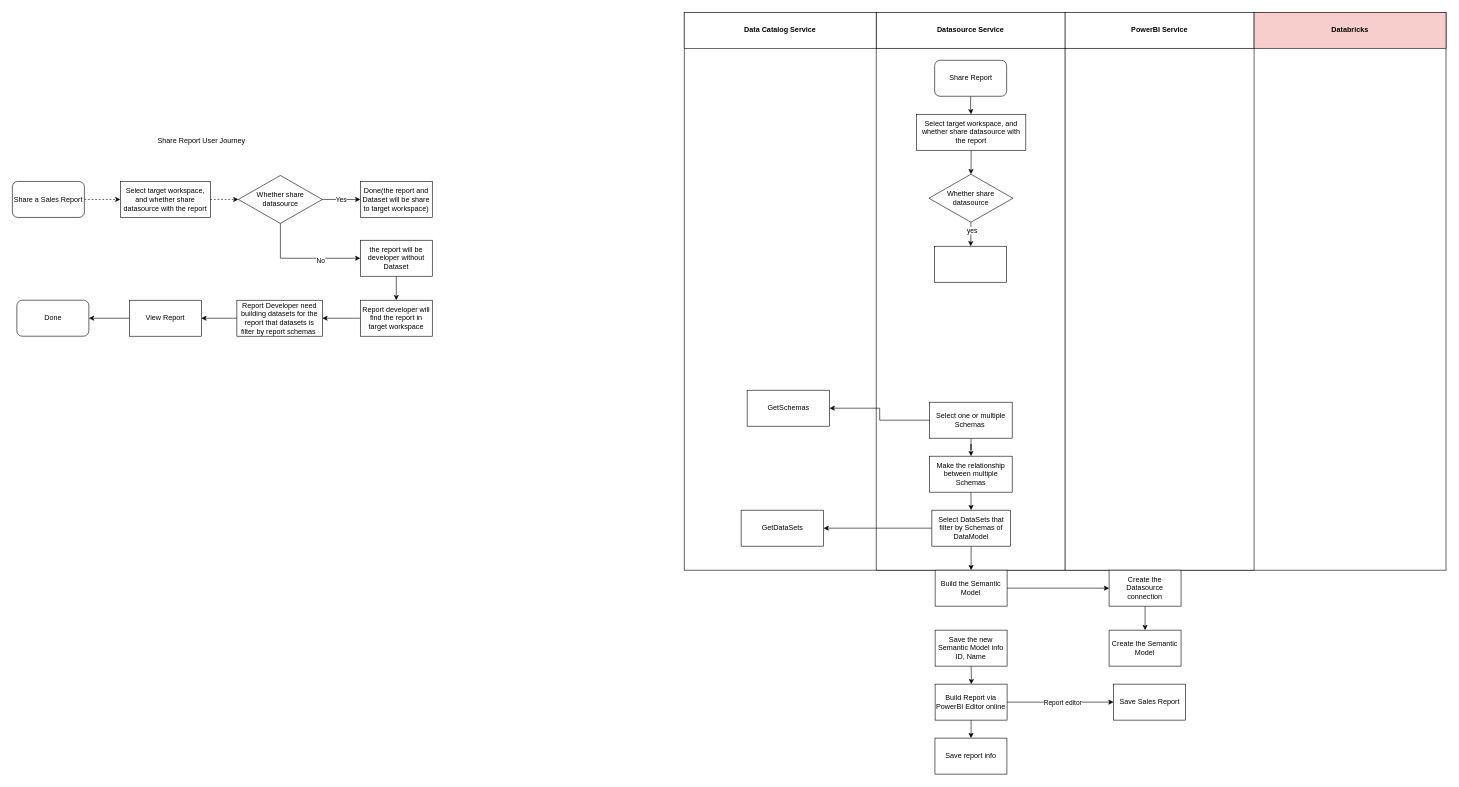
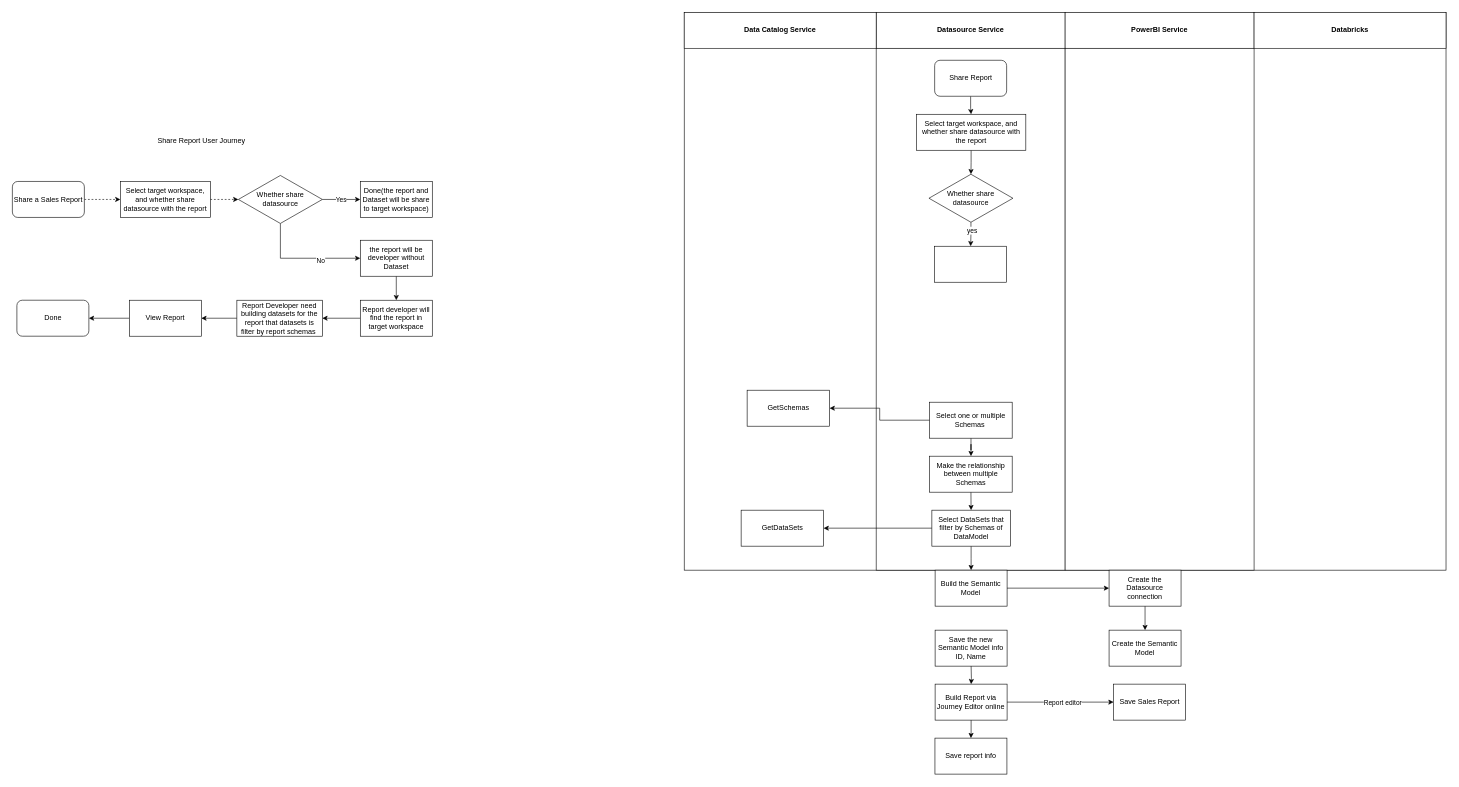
  <mxCell id="0" />
  <mxCell id="1" parent="0" />
  <mxCell id="2" value="" style="rounded=0;whiteSpace=wrap;html=1;" vertex="1" parent="1"><mxGeometry x="1140" y="20" width="1270" height="930" as="geometry" /></mxCell>
  <mxCell id="3" value="Datasource Service" style="rounded=0;whiteSpace=wrap;html=1;fontStyle=1" vertex="1" parent="1"><mxGeometry x="1460" y="20" width="315" height="60" as="geometry" /></mxCell>
  <mxCell id="4" value="PowerBI Service" style="rounded=0;whiteSpace=wrap;html=1;fontStyle=1" vertex="1" parent="1"><mxGeometry x="1775" y="20" width="315" height="60" as="geometry" /></mxCell>
  <mxCell id="5" value="" style="rounded=0;whiteSpace=wrap;html=1;" vertex="1" parent="1"><mxGeometry x="1460" y="80" width="315" height="870" as="geometry" /></mxCell>
  <mxCell id="6" style="edgeStyle=orthogonalEdgeStyle;rounded=0;orthogonalLoop=1;jettySize=auto;html=1;entryX=1;entryY=0.5;entryDx=0;entryDy=0;" edge="1" parent="1" source="8" target="10"><mxGeometry relative="1" as="geometry" /></mxCell>
  <mxCell id="7" style="edgeStyle=orthogonalEdgeStyle;rounded=0;orthogonalLoop=1;jettySize=auto;html=1;" edge="1" parent="1" source="8" target="15"><mxGeometry relative="1" as="geometry" /></mxCell>
  <mxCell id="8" value="Select one or multiple Schemas&amp;nbsp;" style="whiteSpace=wrap;html=1;rounded=0;" vertex="1" parent="1"><mxGeometry x="1549.25" y="670" width="137.5" height="60" as="geometry" /></mxCell>
  <mxCell id="9" value="Data Catalog Service" style="rounded=0;whiteSpace=wrap;html=1;fontStyle=1" vertex="1" parent="1"><mxGeometry x="1140" y="20" width="320" height="60" as="geometry" /></mxCell>
  <mxCell id="10" value="GetSchemas" style="whiteSpace=wrap;html=1;rounded=0;" vertex="1" parent="1"><mxGeometry x="1244.88" y="650" width="137.5" height="60" as="geometry" /></mxCell>
  <mxCell id="11" value="GetDataSets" style="whiteSpace=wrap;html=1;rounded=0;" vertex="1" parent="1"><mxGeometry x="1234.88" y="850" width="137.5" height="60" as="geometry" /></mxCell>
  <mxCell id="12" style="edgeStyle=orthogonalEdgeStyle;rounded=0;orthogonalLoop=1;jettySize=auto;html=1;entryX=0.5;entryY=0;entryDx=0;entryDy=0;" edge="1" parent="1" source="13" target="20"><mxGeometry relative="1" as="geometry" /></mxCell>
  <mxCell id="13" value="Share Report" style="rounded=1;whiteSpace=wrap;html=1;" vertex="1" parent="1"><mxGeometry x="1557.5" y="100" width="120" height="60" as="geometry" /></mxCell>
  <mxCell id="14" style="edgeStyle=orthogonalEdgeStyle;rounded=0;orthogonalLoop=1;jettySize=auto;html=1;exitX=0.5;exitY=1;exitDx=0;exitDy=0;entryX=0.5;entryY=0;entryDx=0;entryDy=0;" edge="1" parent="1" source="15" target="18"><mxGeometry relative="1" as="geometry" /></mxCell>
  <mxCell id="15" value="Make the relationship between multiple Schemas" style="whiteSpace=wrap;html=1;rounded=0;" vertex="1" parent="1"><mxGeometry x="1549.25" y="760" width="137.5" height="60" as="geometry" /></mxCell>
  <mxCell id="16" style="edgeStyle=orthogonalEdgeStyle;rounded=0;orthogonalLoop=1;jettySize=auto;html=1;entryX=1;entryY=0.5;entryDx=0;entryDy=0;" edge="1" parent="1" source="18" target="11"><mxGeometry relative="1" as="geometry" /></mxCell>
  <mxCell id="17" value="" style="edgeStyle=orthogonalEdgeStyle;rounded=0;orthogonalLoop=1;jettySize=auto;html=1;" edge="1" parent="1" source="18" target="22"><mxGeometry relative="1" as="geometry" /></mxCell>
  <mxCell id="18" value="Select DataSets that filter by Schemas of DataModel" style="whiteSpace=wrap;html=1;rounded=0;" vertex="1" parent="1"><mxGeometry x="1552.88" y="850" width="130.75" height="60" as="geometry" /></mxCell>
  <mxCell id="19" value="" style="edgeStyle=orthogonalEdgeStyle;rounded=0;orthogonalLoop=1;jettySize=auto;html=1;" edge="1" parent="1" source="20" target="38"><mxGeometry relative="1" as="geometry" /></mxCell>
  <mxCell id="20" value="Select target workspace, and whether share datasource with the report" style="rounded=0;whiteSpace=wrap;html=1;" vertex="1" parent="1"><mxGeometry x="1527.01" y="190" width="182.5" height="60" as="geometry" /></mxCell>
- <mxCell id="21" value="Build Report via PowerBI Editor online" style="whiteSpace=wrap;html=1;rounded=0;" vertex="1" parent="1"><mxGeometry x="1558.255" y="1140" width="120" height="60" as="geometry" /></mxCell>
+ <mxCell id="21" value="Build Report via Journey Editor online" style="whiteSpace=wrap;html=1;rounded=0;" vertex="1" parent="1"><mxGeometry x="1558.255" y="1140" width="120" height="60" as="geometry" /></mxCell>
  <mxCell id="22" value="Build the Semantic Model" style="whiteSpace=wrap;html=1;rounded=0;" vertex="1" parent="1"><mxGeometry x="1558.255" y="950" width="120" height="60" as="geometry" /></mxCell>
  <mxCell id="23" value="Save the new Semantic Model info ID, Name" style="whiteSpace=wrap;html=1;rounded=0;" vertex="1" parent="1"><mxGeometry x="1558.26" y="1050" width="120" height="60" as="geometry" /></mxCell>
  <mxCell id="24" value="Save report info" style="whiteSpace=wrap;html=1;rounded=0;" vertex="1" parent="1"><mxGeometry x="1558" y="1230" width="120" height="60" as="geometry" /></mxCell>
  <mxCell id="25" value="" style="rounded=0;whiteSpace=wrap;html=1;" vertex="1" parent="1"><mxGeometry x="1775" y="80" width="315" height="870" as="geometry" /></mxCell>
- <mxCell id="26" value="Databricks" style="rounded=0;whiteSpace=wrap;html=1;fontStyle=1;fillColor=#f8cecc;" vertex="1" parent="1"><mxGeometry x="2090" y="20" width="320" height="60" as="geometry" /></mxCell>
+ <mxCell id="26" value="Databricks" style="rounded=0;whiteSpace=wrap;html=1;fontStyle=1" vertex="1" parent="1"><mxGeometry x="2090" y="20" width="320" height="60" as="geometry" /></mxCell>
  <mxCell id="27" value="Save Sales Report" style="whiteSpace=wrap;html=1;rounded=0;" vertex="1" parent="1"><mxGeometry x="1855.75" y="1140" width="120" height="60" as="geometry" /></mxCell>
  <mxCell id="28" value="" style="edgeStyle=orthogonalEdgeStyle;rounded=0;orthogonalLoop=1;jettySize=auto;html=1;" edge="1" parent="1" source="29" target="30"><mxGeometry relative="1" as="geometry" /></mxCell>
  <mxCell id="29" value="Create the Datasource connection" style="whiteSpace=wrap;html=1;rounded=0;" vertex="1" parent="1"><mxGeometry x="1848.265" y="950" width="120" height="60" as="geometry" /></mxCell>
  <mxCell id="30" value="Create the Semantic Model" style="whiteSpace=wrap;html=1;rounded=0;" vertex="1" parent="1"><mxGeometry x="1848.265" y="1050" width="120" height="60" as="geometry" /></mxCell>
  <mxCell id="31" value="" style="edgeStyle=orthogonalEdgeStyle;rounded=0;orthogonalLoop=1;jettySize=auto;html=1;exitX=1;exitY=0.5;exitDx=0;exitDy=0;entryX=0;entryY=0.5;entryDx=0;entryDy=0;entryPerimeter=0;" edge="1" parent="1" source="21" target="27"><mxGeometry relative="1" as="geometry"><mxPoint x="1700" y="1170" as="sourcePoint" /><mxPoint x="1845.75" y="1169.5" as="targetPoint" /></mxGeometry></mxCell>
  <mxCell id="32" value="Report editor" style="edgeLabel;html=1;align=center;verticalAlign=middle;resizable=0;points=[];" vertex="1" connectable="0" parent="31"><mxGeometry x="-0.129" y="-2" relative="1" as="geometry"><mxPoint x="15" y="-2" as="offset" /></mxGeometry></mxCell>
  <mxCell id="33" value="" style="edgeStyle=orthogonalEdgeStyle;rounded=0;orthogonalLoop=1;jettySize=auto;html=1;" edge="1" parent="1" target="21"><mxGeometry relative="1" as="geometry"><mxPoint x="1618.3" y="1110" as="sourcePoint" /></mxGeometry></mxCell>
  <mxCell id="34" style="edgeStyle=orthogonalEdgeStyle;rounded=0;orthogonalLoop=1;jettySize=auto;html=1;" edge="1" parent="1" source="21" target="24"><mxGeometry relative="1" as="geometry" /></mxCell>
  <mxCell id="35" value="" style="edgeStyle=orthogonalEdgeStyle;rounded=0;orthogonalLoop=1;jettySize=auto;html=1;" edge="1" parent="1" source="22" target="29"><mxGeometry relative="1" as="geometry" /></mxCell>
  <mxCell id="36" value="" style="edgeStyle=orthogonalEdgeStyle;rounded=0;orthogonalLoop=1;jettySize=auto;html=1;" edge="1" parent="1" source="38" target="39"><mxGeometry relative="1" as="geometry" /></mxCell>
  <mxCell id="37" value="yes" style="edgeLabel;html=1;align=center;verticalAlign=middle;resizable=0;points=[];" vertex="1" connectable="0" parent="36"><mxGeometry x="-0.361" y="1" relative="1" as="geometry"><mxPoint as="offset" /></mxGeometry></mxCell>
  <mxCell id="38" value="Whether share datasource" style="rhombus;whiteSpace=wrap;html=1;rounded=0;" vertex="1" parent="1"><mxGeometry x="1548" y="290" width="140" height="80" as="geometry" /></mxCell>
  <mxCell id="39" value="&lt;span style=&quot;color: rgba(0, 0, 0, 0); font-family: monospace; font-size: 0px; text-align: start; text-wrap-mode: nowrap;&quot;&gt;%3CmxGraphModel%3E%3Croot%3E%3CmxCell%20id%3D%220%22%2F%3E%3CmxCell%20id%3D%221%22%20parent%3D%220%22%2F%3E%3CmxCell%20id%3D%222%22%20style%3D%22edgeStyle%3DorthogonalEdgeStyle%3Brounded%3D0%3BorthogonalLoop%3D1%3BjettySize%3Dauto%3Bhtml%3D1%3BentryX%3D0.5%3BentryY%3D0%3BentryDx%3D0%3BentryDy%3D0%3Bcurved%3D1%3Bdashed%3D1%3B%22%20edge%3D%221%22%20source%3D%223%22%20target%3D%227%22%20parent%3D%221%22%3E%3CmxGeometry%20relative%3D%221%22%20as%3D%22geometry%22%2F%3E%3C%2FmxCell%3E%3CmxCell%20id%3D%223%22%20value%3D%22Select%20one%20or%20multiple%20Schemas%26amp%3Bnbsp%3B%22%20style%3D%22whiteSpace%3Dwrap%3Bhtml%3D1%3Brounded%3D0%3B%22%20vertex%3D%221%22%20parent%3D%221%22%3E%3CmxGeometry%20x%3D%22180%22%20y%3D%22780%22%20width%3D%22137.5%22%20height%3D%2260%22%20as%3D%22geometry%22%2F%3E%3C%2FmxCell%3E%3CmxCell%20id%3D%224%22%20style%3D%22edgeStyle%3DorthogonalEdgeStyle%3Brounded%3D0%3BorthogonalLoop%3D1%3BjettySize%3Dauto%3Bhtml%3D1%3Bdashed%3D1%3B%22%20edge%3D%221%22%20source%3D%225%22%20parent%3D%221%22%3E%3CmxGeometry%20relative%3D%221%22%20as%3D%22geometry%22%3E%3CmxPoint%20x%3D%22-10%22%20y%3D%22810%22%20as%3D%22targetPoint%22%2F%3E%3C%2FmxGeometry%3E%3C%2FmxCell%3E%3CmxCell%20id%3D%225%22%20value%3D%22Build%20a%20Sales%20Report%22%20style%3D%22rounded%3D1%3BwhiteSpace%3Dwrap%3Bhtml%3D1%3B%22%20vertex%3D%221%22%20parent%3D%221%22%3E%3CmxGeometry%20x%3D%22-190%22%20y%3D%22780%22%20width%3D%22120%22%20height%3D%2260%22%20as%3D%22geometry%22%2F%3E%3C%2FmxCell%3E%3CmxCell%20id%3D%226%22%20style%3D%22edgeStyle%3DorthogonalEdgeStyle%3Brounded%3D0%3BorthogonalLoop%3D1%3BjettySize%3Dauto%3Bhtml%3D1%3BentryX%3D1%3BentryY%3D0.5%3BentryDx%3D0%3BentryDy%3D0%3BexitX%3D0.5%3BexitY%3D1%3BexitDx%3D0%3BexitDy%3D0%3Bcurved%3D1%3Bdashed%3D1%3B%22%20edge%3D%221%22%20source%3D%227%22%20target%3D%229%22%20parent%3D%221%22%3E%3CmxGeometry%20relative%3D%221%22%20as%3D%22geometry%22%2F%3E%3C%2FmxCell%3E%3CmxCell%20id%3D%227%22%20value%3D%22Make%20the%20relationship%20between%20multiple%20Schemas%22%20style%3D%22whiteSpace%3Dwrap%3Bhtml%3D1%3Brounded%3D0%3B%22%20vertex%3D%221%22%20parent%3D%221%22%3E%3CmxGeometry%20x%3D%22350%22%20y%3D%22880%22%20width%3D%22137.5%22%20height%3D%2260%22%20as%3D%22geometry%22%2F%3E%3C%2FmxCell%3E%3CmxCell%20id%3D%228%22%20style%3D%22edgeStyle%3DorthogonalEdgeStyle%3Brounded%3D0%3BorthogonalLoop%3D1%3BjettySize%3Dauto%3Bhtml%3D1%3BentryX%3D1%3BentryY%3D0.5%3BentryDx%3D0%3BentryDy%3D0%3Bdashed%3D1%3B%22%20edge%3D%221%22%20source%3D%229%22%20target%3D%2213%22%20parent%3D%221%22%3E%3CmxGeometry%20relative%3D%221%22%20as%3D%22geometry%22%2F%3E%3C%2FmxCell%3E%3CmxCell%20id%3D%229%22%20value%3D%22Select%20DataSets%20that%20filter%20by%20Schemas%20of%20DataModel%22%20style%3D%22whiteSpace%3Dwrap%3Bhtml%3D1%3Brounded%3D0%3B%22%20vertex%3D%221%22%20parent%3D%221%22%3E%3CmxGeometry%20x%3D%22186.75%22%20y%3D%22970%22%20width%3D%22130.75%22%20height%3D%2260%22%20as%3D%22geometry%22%2F%3E%3C%2FmxCell%3E%3CmxCell%20id%3D%2210%22%20style%3D%22edgeStyle%3DorthogonalEdgeStyle%3Brounded%3D0%3BorthogonalLoop%3D1%3BjettySize%3Dauto%3Bhtml%3D1%3BentryX%3D0%3BentryY%3D0.5%3BentryDx%3D0%3BentryDy%3D0%3Bdashed%3D1%3B%22%20edge%3D%221%22%20source%3D%2211%22%20target%3D%223%22%20parent%3D%221%22%3E%3CmxGeometry%20relative%3D%221%22%20as%3D%22geometry%22%2F%3E%3C%2FmxCell%3E%3CmxCell%20id%3D%2211%22%20value%3D%22Make%20a%20DataModel%20that%20include%20multiple%20Schemas%22%20style%3D%22rounded%3D0%3BwhiteSpace%3Dwrap%3Bhtml%3D1%3B%22%20vertex%3D%221%22%20parent%3D%221%22%3E%3CmxGeometry%20x%3D%22-9.99%22%20y%3D%22780%22%20width%3D%22120%22%20height%3D%2260%22%20as%3D%22geometry%22%2F%3E%3C%2FmxCell%3E%3CmxCell%20id%3D%2212%22%20style%3D%22edgeStyle%3DorthogonalEdgeStyle%3Brounded%3D0%3BorthogonalLoop%3D1%3BjettySize%3Dauto%3Bhtml%3D1%3BentryX%3D1%3BentryY%3D0.5%3BentryDx%3D0%3BentryDy%3D0%3Bdashed%3D1%3B%22%20edge%3D%221%22%20source%3D%2213%22%20target%3D%2214%22%20parent%3D%221%22%3E%3CmxGeometry%20relative%3D%221%22%20as%3D%22geometry%22%2F%3E%3C%2FmxCell%3E%3CmxCell%20id%3D%2213%22%20value%3D%22Build%20Report%20via%20PowerBI%20Editor%20online%22%20style%3D%22whiteSpace%3Dwrap%3Bhtml%3D1%3Brounded%3D0%3B%22%20vertex%3D%221%22%20parent%3D%221%22%3E%3CmxGeometry%20x%3D%22-9.995%22%20y%3D%22970%22%20width%3D%22120%22%20height%3D%2260%22%20as%3D%22geometry%22%2F%3E%3C%2FmxCell%3E%3CmxCell%20id%3D%2214%22%20value%3D%22Done%22%20style%3D%22rounded%3D1%3BwhiteSpace%3Dwrap%3Bhtml%3D1%3B%22%20vertex%3D%221%22%20parent%3D%221%22%3E%3CmxGeometry%20x%3D%22-190%22%20y%3D%22970%22%20width%3D%22120%22%20height%3D%2260%22%20as%3D%22geometry%22%2F%3E%3C%2FmxCell%3E%3C%2Froot%3E%3C%2FmxGraphModel%3E&lt;/span&gt;" style="whiteSpace=wrap;html=1;rounded=0;" vertex="1" parent="1"><mxGeometry x="1557.5" y="410" width="120" height="60" as="geometry" /></mxCell>
  <mxCell id="40" style="edgeStyle=orthogonalEdgeStyle;rounded=0;orthogonalLoop=1;jettySize=auto;html=1;dashed=1;" edge="1" parent="1" source="41"><mxGeometry relative="1" as="geometry"><mxPoint x="200" y="332" as="targetPoint" /></mxGeometry></mxCell>
  <mxCell id="41" value="Share a Sales Report" style="rounded=1;whiteSpace=wrap;html=1;" vertex="1" parent="1"><mxGeometry x="20" y="302" width="120" height="60" as="geometry" /></mxCell>
  <mxCell id="42" style="edgeStyle=orthogonalEdgeStyle;rounded=0;orthogonalLoop=1;jettySize=auto;html=1;entryX=0;entryY=0.5;entryDx=0;entryDy=0;dashed=1;" edge="1" parent="1" source="43"><mxGeometry relative="1" as="geometry"><mxPoint x="396.75" y="332" as="targetPoint" /></mxGeometry></mxCell>
  <mxCell id="43" value="Select target workspace, and whether share datasource with the report" style="rounded=0;whiteSpace=wrap;html=1;" vertex="1" parent="1"><mxGeometry x="200.01" y="302" width="149.99" height="60" as="geometry" /></mxCell>
  <mxCell id="44" value="" style="edgeStyle=orthogonalEdgeStyle;rounded=0;orthogonalLoop=1;jettySize=auto;html=1;" edge="1" parent="1" source="48" target="49"><mxGeometry relative="1" as="geometry" /></mxCell>
  <mxCell id="45" value="Yes" style="edgeLabel;html=1;align=center;verticalAlign=middle;resizable=0;points=[];" vertex="1" connectable="0" parent="44"><mxGeometry x="-0.012" y="1" relative="1" as="geometry"><mxPoint as="offset" /></mxGeometry></mxCell>
  <mxCell id="46" style="edgeStyle=orthogonalEdgeStyle;rounded=0;orthogonalLoop=1;jettySize=auto;html=1;entryX=0;entryY=0.5;entryDx=0;entryDy=0;" edge="1" parent="1" source="48" target="52"><mxGeometry relative="1" as="geometry"><Array as="points"><mxPoint x="467" y="430" /></Array></mxGeometry></mxCell>
  <mxCell id="47" value="No" style="edgeLabel;html=1;align=center;verticalAlign=middle;resizable=0;points=[];" vertex="1" connectable="0" parent="46"><mxGeometry x="0.31" y="-3" relative="1" as="geometry"><mxPoint as="offset" /></mxGeometry></mxCell>
  <mxCell id="48" value="Whether share datasource" style="rhombus;whiteSpace=wrap;html=1;rounded=0;" vertex="1" parent="1"><mxGeometry x="396.75" y="292" width="140" height="80" as="geometry" /></mxCell>
  <mxCell id="49" value="Done(the report and Dataset will be share to target workspace)" style="whiteSpace=wrap;html=1;rounded=0;" vertex="1" parent="1"><mxGeometry x="600" y="302" width="120" height="60" as="geometry" /></mxCell>
  <mxCell id="50" value="Share Report User Journey" style="text;html=1;align=center;verticalAlign=middle;resizable=0;points=[];autosize=1;strokeColor=none;fillColor=none;" vertex="1" parent="1"><mxGeometry x="250" y="220" width="170" height="30" as="geometry" /></mxCell>
  <mxCell id="51" style="edgeStyle=orthogonalEdgeStyle;rounded=0;orthogonalLoop=1;jettySize=auto;html=1;entryX=0.5;entryY=0;entryDx=0;entryDy=0;" edge="1" parent="1" source="52" target="54"><mxGeometry relative="1" as="geometry" /></mxCell>
  <mxCell id="52" value="the report will be developer without Dataset" style="whiteSpace=wrap;html=1;rounded=0;" vertex="1" parent="1"><mxGeometry x="600" y="400" width="120" height="60" as="geometry" /></mxCell>
  <mxCell id="53" value="" style="edgeStyle=orthogonalEdgeStyle;rounded=0;orthogonalLoop=1;jettySize=auto;html=1;" edge="1" parent="1" source="54" target="56"><mxGeometry relative="1" as="geometry" /></mxCell>
  <mxCell id="54" value="Report developer will find the report in target workspace" style="whiteSpace=wrap;html=1;rounded=0;" vertex="1" parent="1"><mxGeometry x="600" y="500" width="120" height="60" as="geometry" /></mxCell>
  <mxCell id="55" value="" style="edgeStyle=orthogonalEdgeStyle;rounded=0;orthogonalLoop=1;jettySize=auto;html=1;" edge="1" parent="1" source="56" target="58"><mxGeometry relative="1" as="geometry" /></mxCell>
  <mxCell id="56" value="Report Developer need building datasets for the report that datasets is filter by report schemas&amp;nbsp;" style="whiteSpace=wrap;html=1;rounded=0;" vertex="1" parent="1"><mxGeometry x="394.25" y="500" width="142.5" height="60" as="geometry" /></mxCell>
  <mxCell id="57" style="edgeStyle=orthogonalEdgeStyle;rounded=0;orthogonalLoop=1;jettySize=auto;html=1;entryX=1;entryY=0.5;entryDx=0;entryDy=0;" edge="1" parent="1" source="58" target="59"><mxGeometry relative="1" as="geometry" /></mxCell>
  <mxCell id="58" value="View Report" style="whiteSpace=wrap;html=1;rounded=0;" vertex="1" parent="1"><mxGeometry x="215.01" y="500" width="120" height="60" as="geometry" /></mxCell>
  <mxCell id="59" value="Done" style="rounded=1;whiteSpace=wrap;html=1;" vertex="1" parent="1"><mxGeometry x="27.5" y="500" width="120" height="60" as="geometry" /></mxCell>
